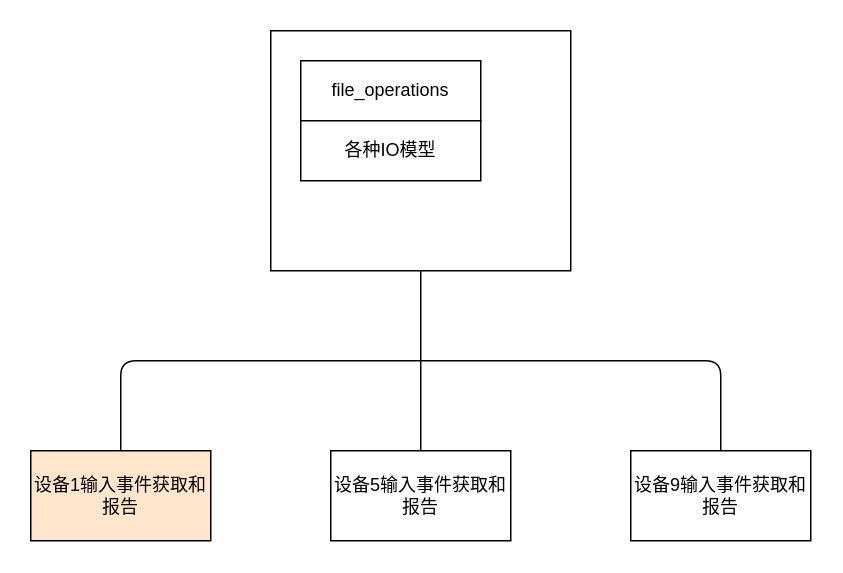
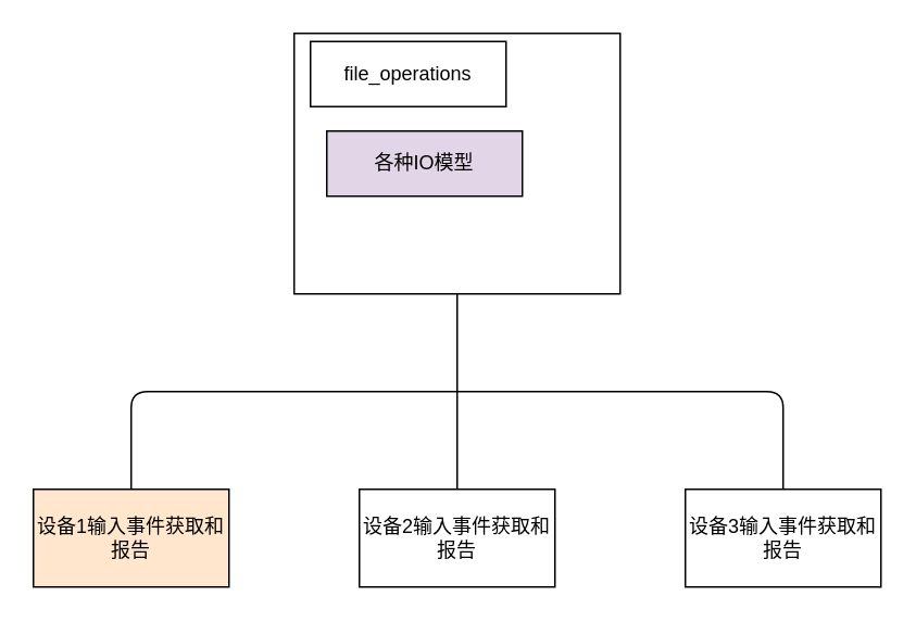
  <mxCell id="0" />
  <mxCell id="1" parent="0" />
  <mxCell id="2" style="edgeStyle=none;html=1;exitX=0.5;exitY=1;exitDx=0;exitDy=0;entryX=0.5;entryY=0;entryDx=0;entryDy=0;endArrow=none;endFill=0;" edge="1" parent="1" source="3" target="9"><mxGeometry relative="1" as="geometry" /></mxCell>
  <mxCell id="3" value="" style="rounded=0;whiteSpace=wrap;html=1;" vertex="1" parent="1"><mxGeometry x="180" y="20" width="200" height="160" as="geometry" /></mxCell>
- <mxCell id="4" value="file_operations" style="rounded=0;whiteSpace=wrap;html=1;" vertex="1" parent="1"><mxGeometry x="200" y="40" width="120" height="40" as="geometry" /></mxCell>
- <mxCell id="5" value="各种IO模型" style="rounded=0;whiteSpace=wrap;html=1;" vertex="1" parent="1"><mxGeometry x="200" y="80" width="120" height="40" as="geometry" /></mxCell>
+ <mxCell id="4" value="file_operations" style="rounded=0;whiteSpace=wrap;html=1;" vertex="1" parent="1"><mxGeometry x="190" y="25" width="120" height="40" as="geometry" /></mxCell>
+ <mxCell id="5" value="各种IO模型" style="rounded=0;whiteSpace=wrap;html=1;fillColor=#e1d5e7;" vertex="1" parent="1"><mxGeometry x="200" y="80" width="120" height="40" as="geometry" /></mxCell>
  <mxCell id="6" style="edgeStyle=none;html=1;exitX=0.5;exitY=0;exitDx=0;exitDy=0;entryX=0.5;entryY=0;entryDx=0;entryDy=0;endArrow=none;endFill=0;" edge="1" parent="1" source="7" target="8"><mxGeometry relative="1" as="geometry"><Array as="points"><mxPoint x="80" y="240" /><mxPoint x="480" y="240" /></Array></mxGeometry></mxCell>
  <mxCell id="7" value="设备1输入事件获取和报告" style="rounded=0;whiteSpace=wrap;html=1;fillColor=#ffe6cc;" vertex="1" parent="1"><mxGeometry x="20" y="300" width="120" height="60" as="geometry" /></mxCell>
- <mxCell id="8" value="设备9输入事件获取和报告" style="rounded=0;whiteSpace=wrap;html=1;" vertex="1" parent="1"><mxGeometry x="420" y="300" width="120" height="60" as="geometry" /></mxCell>
- <mxCell id="9" value="设备5输入事件获取和报告" style="rounded=0;whiteSpace=wrap;html=1;" vertex="1" parent="1"><mxGeometry x="220" y="300" width="120" height="60" as="geometry" /></mxCell>
+ <mxCell id="8" value="设备3输入事件获取和报告" style="rounded=0;whiteSpace=wrap;html=1;" vertex="1" parent="1"><mxGeometry x="420" y="300" width="120" height="60" as="geometry" /></mxCell>
+ <mxCell id="9" value="设备2输入事件获取和报告" style="rounded=0;whiteSpace=wrap;html=1;" vertex="1" parent="1"><mxGeometry x="220" y="300" width="120" height="60" as="geometry" /></mxCell>
